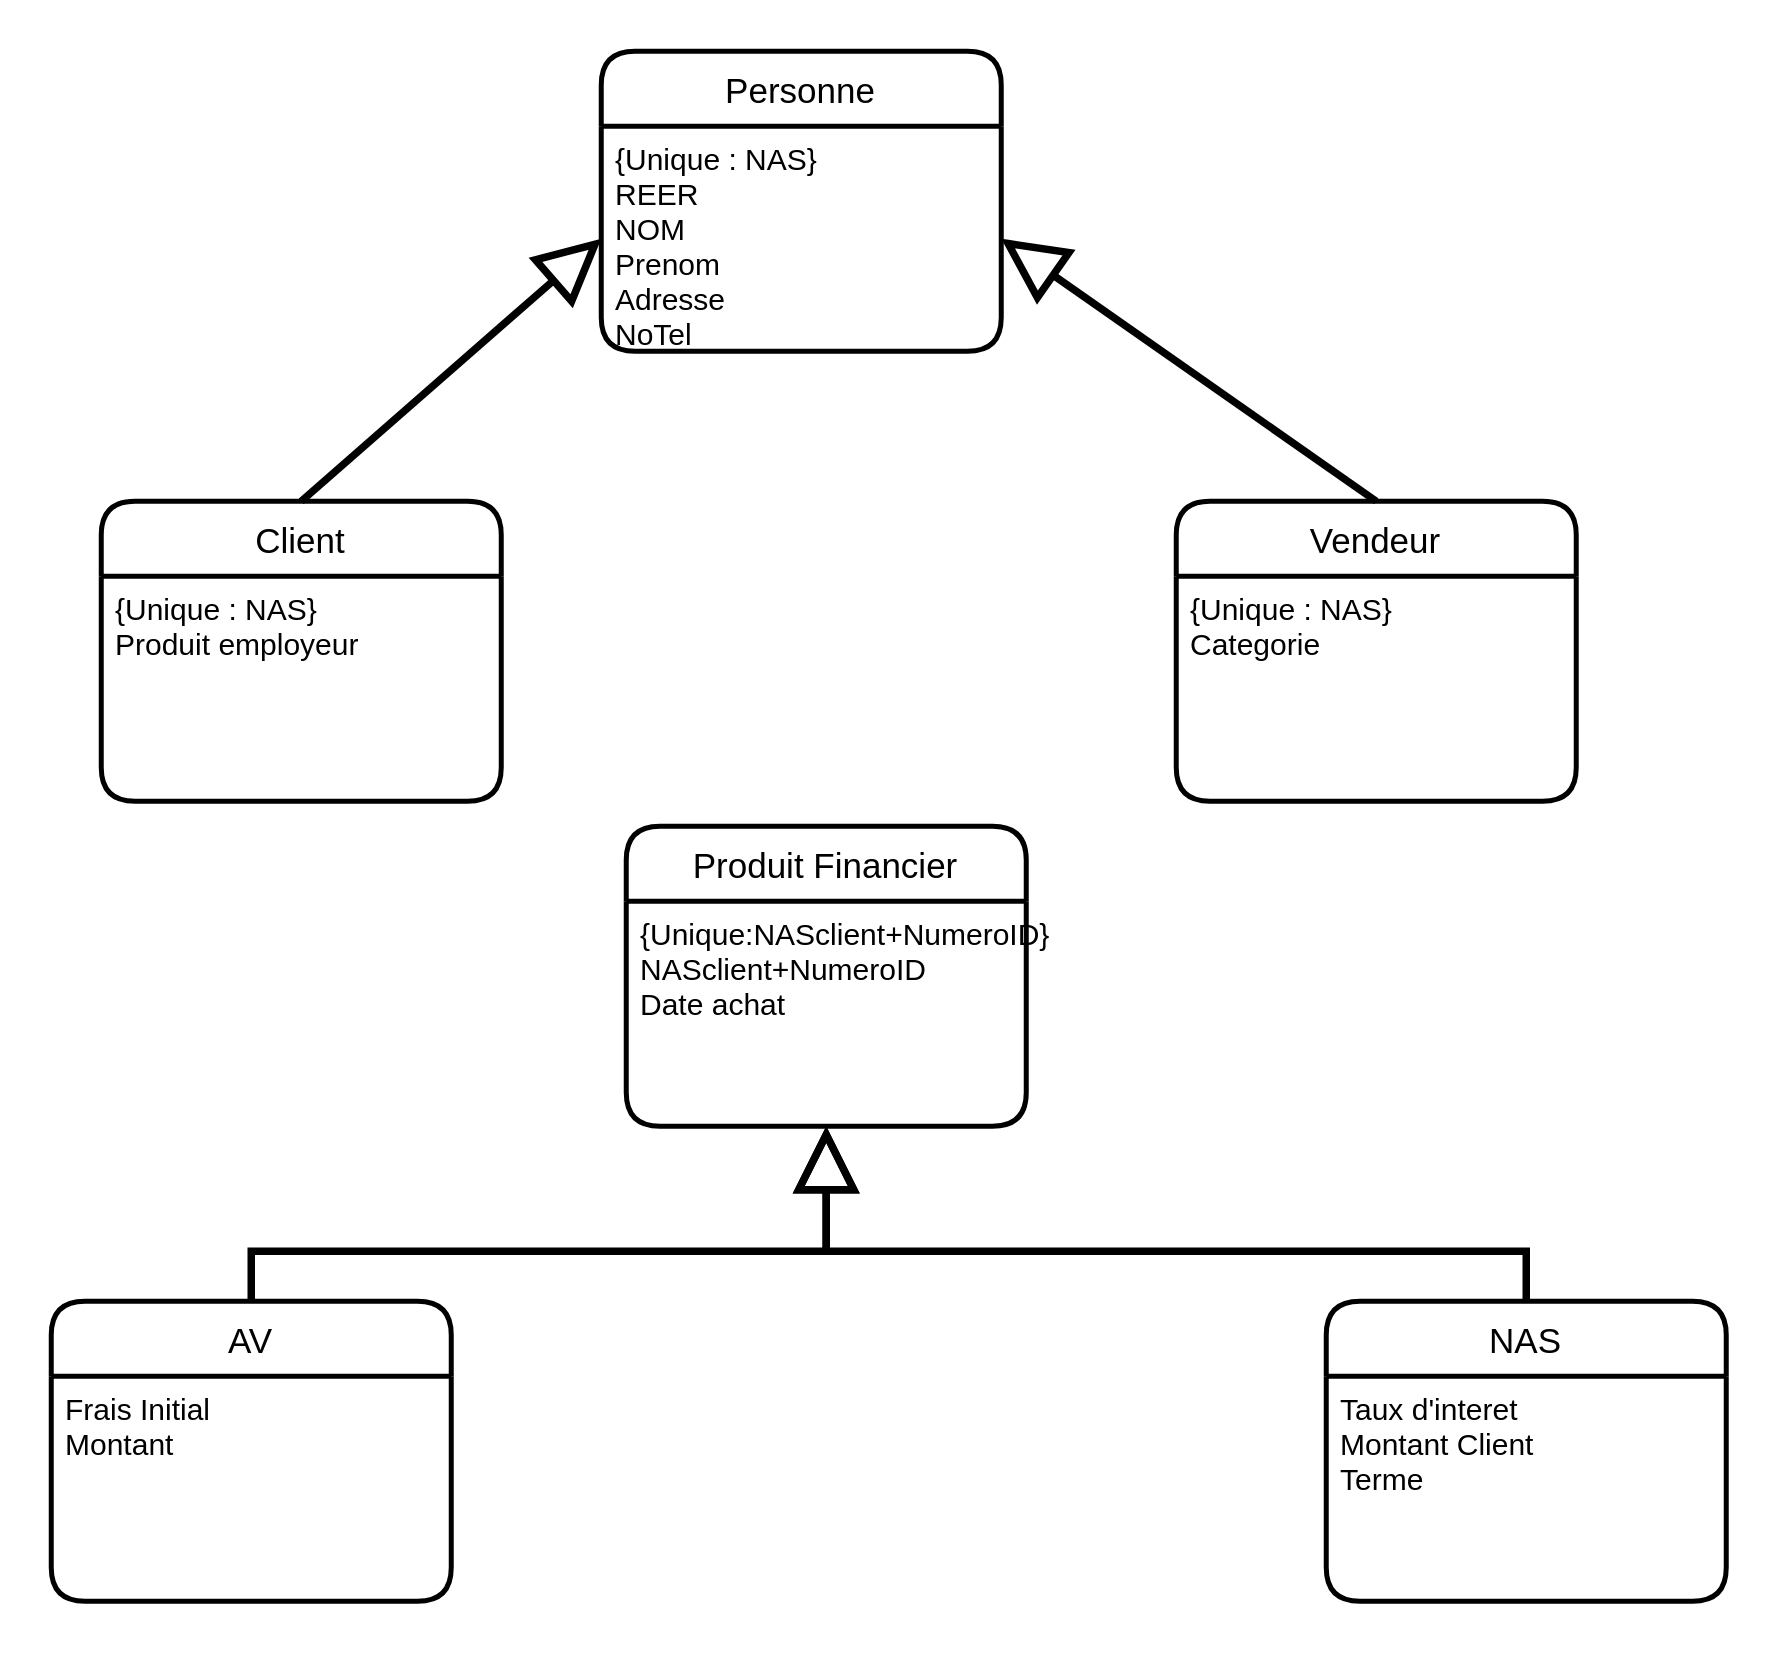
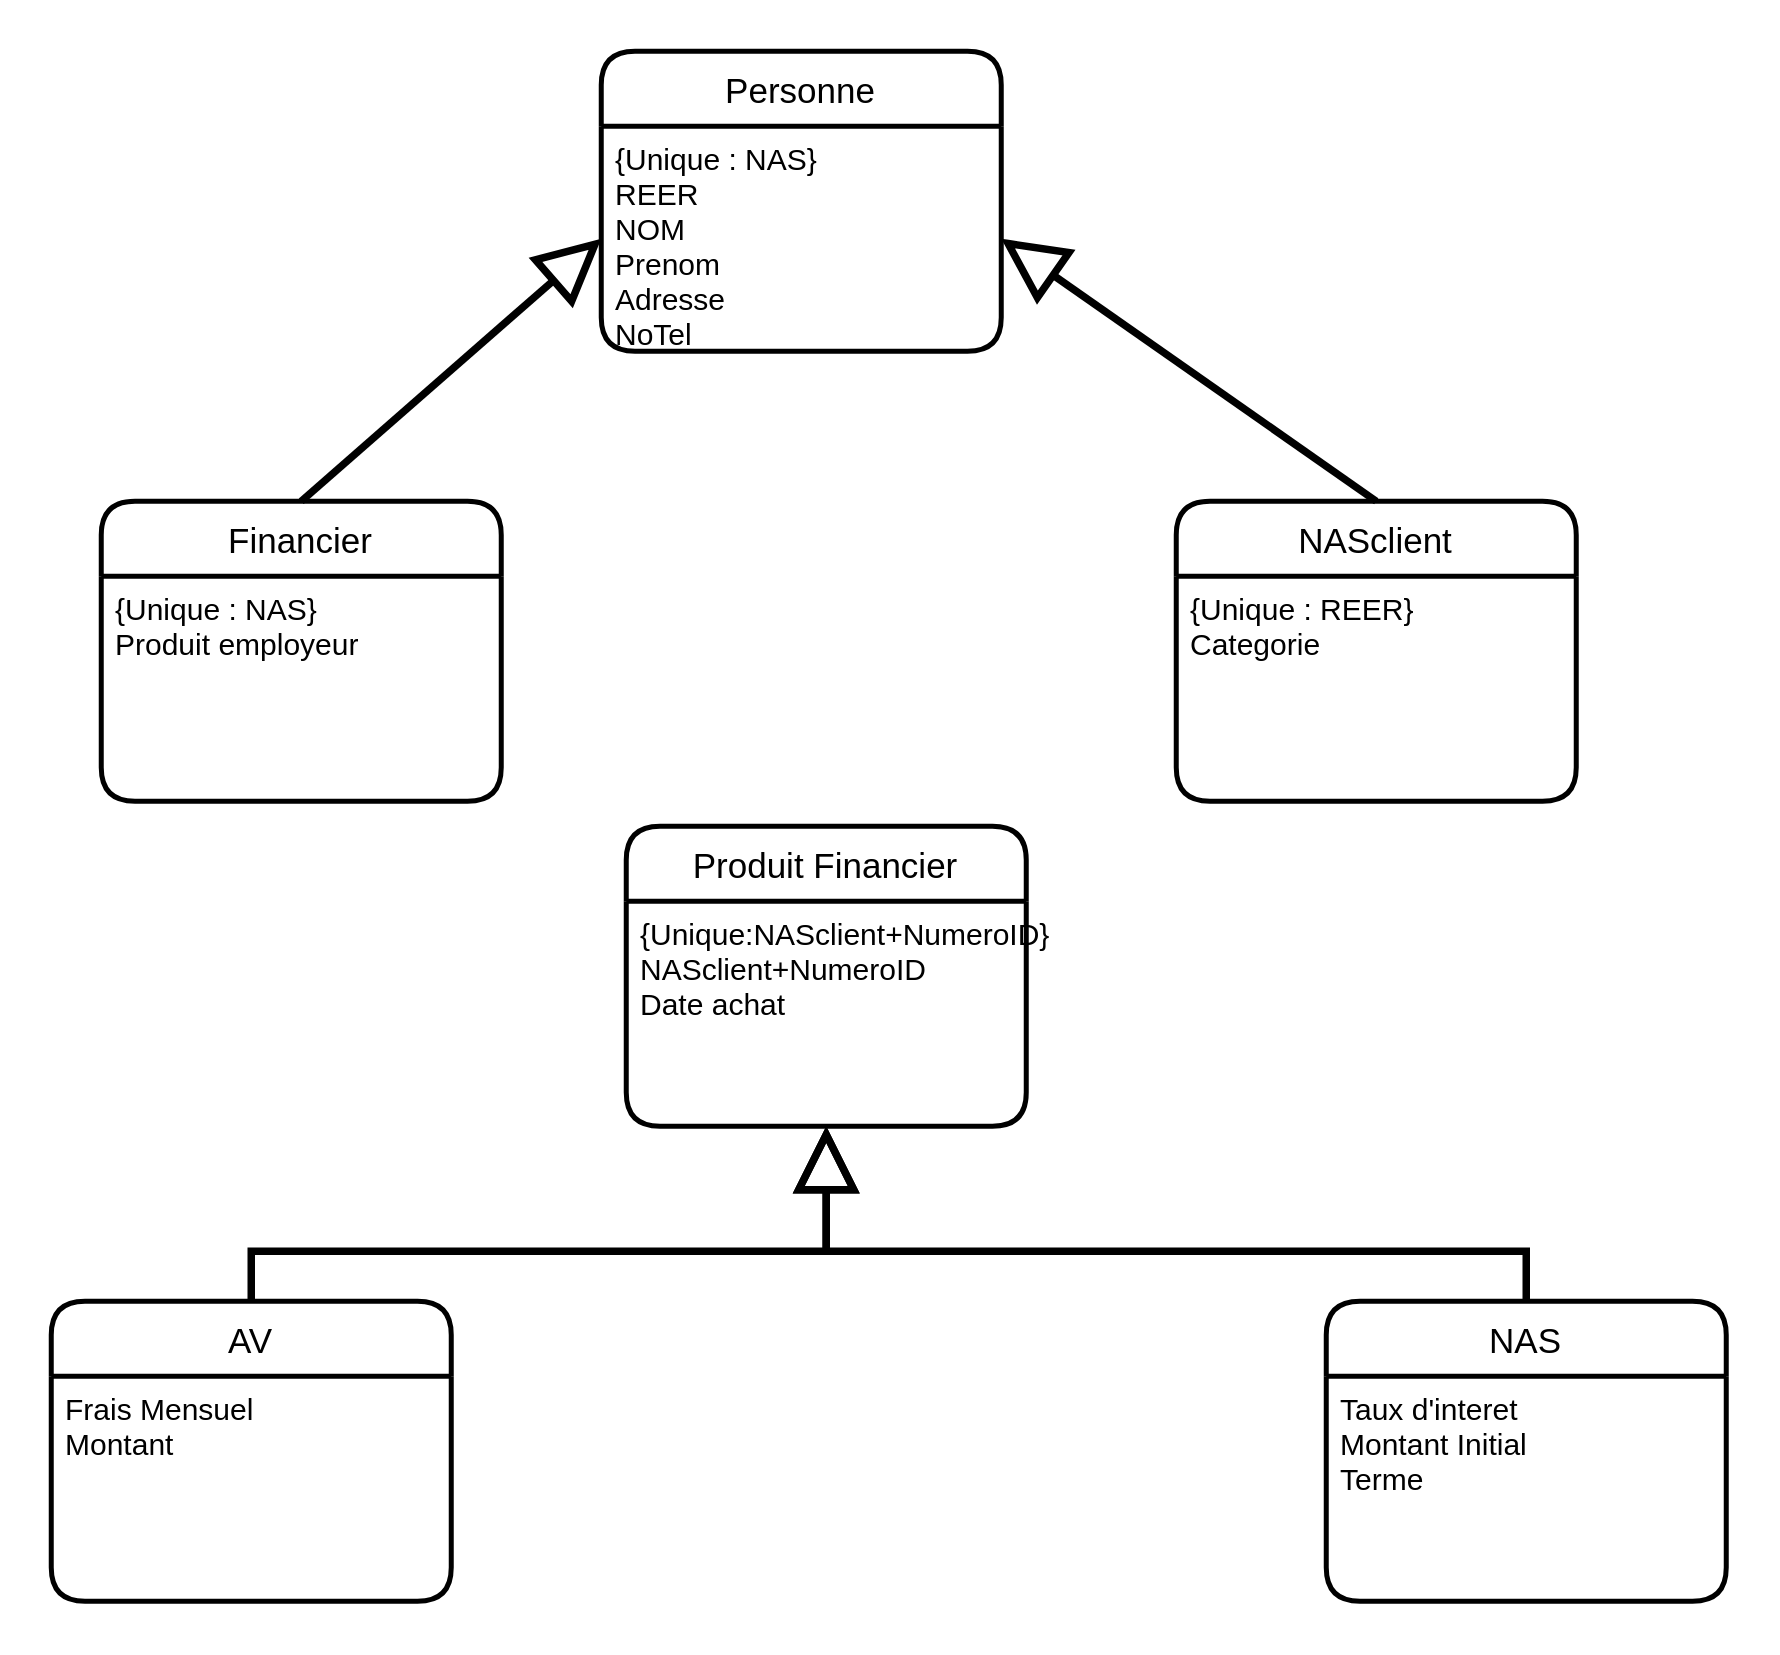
  <mxCell id="0" />
  <mxCell id="1" parent="0" />
  <mxCell id="2" value="Personne" style="swimlane;childLayout=stackLayout;horizontal=1;startSize=30;horizontalStack=0;rounded=1;fontSize=14;fontStyle=0;strokeWidth=2;resizeParent=0;resizeLast=1;shadow=0;dashed=0;align=center;" vertex="1" parent="1"><mxGeometry x="240" y="20" width="160" height="120" as="geometry" /></mxCell>
  <mxCell id="3" value="{Unique : NAS}&#10;REER&#10;NOM&#10;Prenom&#10;Adresse&#10;NoTel" style="align=left;strokeColor=none;fillColor=none;spacingLeft=4;fontSize=12;verticalAlign=top;resizable=0;rotatable=0;part=1;" vertex="1" parent="2"><mxGeometry y="30" width="160" height="90" as="geometry" /></mxCell>
- <mxCell id="4" value="Client" style="swimlane;childLayout=stackLayout;horizontal=1;startSize=30;horizontalStack=0;rounded=1;fontSize=14;fontStyle=0;strokeWidth=2;resizeParent=0;resizeLast=1;shadow=0;dashed=0;align=center;" vertex="1" parent="1"><mxGeometry x="40" y="200" width="160" height="120" as="geometry" /></mxCell>
+ <mxCell id="4" value="Financier" style="swimlane;childLayout=stackLayout;horizontal=1;startSize=30;horizontalStack=0;rounded=1;fontSize=14;fontStyle=0;strokeWidth=2;resizeParent=0;resizeLast=1;shadow=0;dashed=0;align=center;" vertex="1" parent="1"><mxGeometry x="40" y="200" width="160" height="120" as="geometry" /></mxCell>
  <mxCell id="5" value="{Unique : NAS}&#10;Produit employeur" style="align=left;strokeColor=none;fillColor=none;spacingLeft=4;fontSize=12;verticalAlign=top;resizable=0;rotatable=0;part=1;" vertex="1" parent="4"><mxGeometry y="30" width="160" height="90" as="geometry" /></mxCell>
  <mxCell id="6" value="Produit Financier" style="swimlane;childLayout=stackLayout;horizontal=1;startSize=30;horizontalStack=0;rounded=1;fontSize=14;fontStyle=0;strokeWidth=2;resizeParent=0;resizeLast=1;shadow=0;dashed=0;align=center;" vertex="1" parent="1"><mxGeometry x="250" y="330" width="160" height="120" as="geometry" /></mxCell>
  <mxCell id="7" value="{Unique:NASclient+NumeroID}&#10;NASclient+NumeroID&#10;Date achat" style="align=left;strokeColor=none;fillColor=none;spacingLeft=4;fontSize=12;verticalAlign=top;resizable=0;rotatable=0;part=1;" vertex="1" parent="6"><mxGeometry y="30" width="160" height="90" as="geometry" /></mxCell>
  <mxCell id="8" style="edgeStyle=orthogonalEdgeStyle;rounded=0;orthogonalLoop=1;jettySize=auto;html=1;entryX=0.5;entryY=1;entryDx=0;entryDy=0;endArrow=block;endFill=0;endSize=19;strokeWidth=3;" edge="1" parent="1" source="9" target="7"><mxGeometry relative="1" as="geometry"><Array as="points"><mxPoint x="610" y="500" /><mxPoint x="330" y="500" /></Array></mxGeometry></mxCell>
  <mxCell id="9" value="NAS" style="swimlane;childLayout=stackLayout;horizontal=1;startSize=30;horizontalStack=0;rounded=1;fontSize=14;fontStyle=0;strokeWidth=2;resizeParent=0;resizeLast=1;shadow=0;dashed=0;align=center;" vertex="1" parent="1"><mxGeometry x="530" y="520" width="160" height="120" as="geometry" /></mxCell>
- <mxCell id="10" value="Taux d'interet&#10;Montant Client&#10;Terme" style="align=left;strokeColor=none;fillColor=none;spacingLeft=4;fontSize=12;verticalAlign=top;resizable=0;rotatable=0;part=1;" vertex="1" parent="9"><mxGeometry y="30" width="160" height="90" as="geometry" /></mxCell>
- <mxCell id="11" value="Vendeur" style="swimlane;childLayout=stackLayout;horizontal=1;startSize=30;horizontalStack=0;rounded=1;fontSize=14;fontStyle=0;strokeWidth=2;resizeParent=0;resizeLast=1;shadow=0;dashed=0;align=center;" vertex="1" parent="1"><mxGeometry x="470" y="200" width="160" height="120" as="geometry" /></mxCell>
- <mxCell id="12" value="{Unique : NAS}&#10;Categorie" style="align=left;strokeColor=none;fillColor=none;spacingLeft=4;fontSize=12;verticalAlign=top;resizable=0;rotatable=0;part=1;" vertex="1" parent="11"><mxGeometry y="30" width="160" height="90" as="geometry" /></mxCell>
+ <mxCell id="10" value="Taux d'interet&#10;Montant Initial&#10;Terme" style="align=left;strokeColor=none;fillColor=none;spacingLeft=4;fontSize=12;verticalAlign=top;resizable=0;rotatable=0;part=1;" vertex="1" parent="9"><mxGeometry y="30" width="160" height="90" as="geometry" /></mxCell>
+ <mxCell id="11" value="NASclient" style="swimlane;childLayout=stackLayout;horizontal=1;startSize=30;horizontalStack=0;rounded=1;fontSize=14;fontStyle=0;strokeWidth=2;resizeParent=0;resizeLast=1;shadow=0;dashed=0;align=center;" vertex="1" parent="1"><mxGeometry x="470" y="200" width="160" height="120" as="geometry" /></mxCell>
+ <mxCell id="12" value="{Unique : REER}&#10;Categorie" style="align=left;strokeColor=none;fillColor=none;spacingLeft=4;fontSize=12;verticalAlign=top;resizable=0;rotatable=0;part=1;" vertex="1" parent="11"><mxGeometry y="30" width="160" height="90" as="geometry" /></mxCell>
  <mxCell id="13" style="edgeStyle=orthogonalEdgeStyle;rounded=0;orthogonalLoop=1;jettySize=auto;html=1;endArrow=block;endFill=0;endSize=19;strokeWidth=3;" edge="1" parent="1" source="14"><mxGeometry relative="1" as="geometry"><mxPoint x="330" y="450" as="targetPoint" /><Array as="points"><mxPoint x="100" y="500" /><mxPoint x="330" y="500" /></Array></mxGeometry></mxCell>
  <mxCell id="14" value="AV" style="swimlane;childLayout=stackLayout;horizontal=1;startSize=30;horizontalStack=0;rounded=1;fontSize=14;fontStyle=0;strokeWidth=2;resizeParent=0;resizeLast=1;shadow=0;dashed=0;align=center;" vertex="1" parent="1"><mxGeometry x="20" y="520" width="160" height="120" as="geometry" /></mxCell>
- <mxCell id="15" value="Frais Initial&#10;Montant" style="align=left;strokeColor=none;fillColor=none;spacingLeft=4;fontSize=12;verticalAlign=top;resizable=0;rotatable=0;part=1;" vertex="1" parent="14"><mxGeometry y="30" width="160" height="90" as="geometry" /></mxCell>
+ <mxCell id="15" value="Frais Mensuel&#10;Montant" style="align=left;strokeColor=none;fillColor=none;spacingLeft=4;fontSize=12;verticalAlign=top;resizable=0;rotatable=0;part=1;" vertex="1" parent="14"><mxGeometry y="30" width="160" height="90" as="geometry" /></mxCell>
  <mxCell id="16" value="" style="endArrow=block;html=1;strokeWidth=3;endFill=0;entryX=0;entryY=0.5;entryDx=0;entryDy=0;endSize=19;" edge="1" parent="1" target="3"><mxGeometry width="50" height="50" relative="1" as="geometry"><mxPoint x="120" y="200" as="sourcePoint" /><mxPoint x="170" y="150" as="targetPoint" /></mxGeometry></mxCell>
  <mxCell id="17" value="" style="endArrow=block;html=1;strokeWidth=3;endFill=0;entryX=1;entryY=0.5;entryDx=0;entryDy=0;endSize=19;" edge="1" parent="1" target="3"><mxGeometry width="50" height="50" relative="1" as="geometry"><mxPoint x="550" y="200" as="sourcePoint" /><mxPoint x="670" y="95" as="targetPoint" /></mxGeometry></mxCell>
